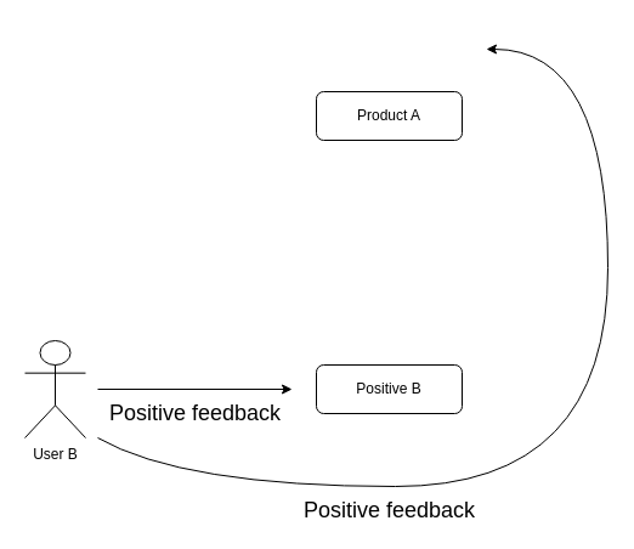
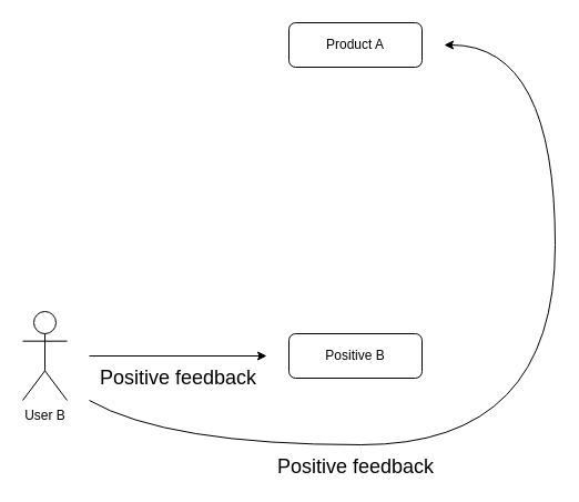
  <mxCell id="0" />
  <mxCell id="1" parent="0" />
- <mxCell id="2" value="Product A" style="rounded=1;whiteSpace=wrap;html=1;fontSize=12;glass=0;strokeWidth=1;shadow=0;" parent="1" vertex="1"><mxGeometry x="260" y="75" width="120" height="40" as="geometry" /></mxCell>
+ <mxCell id="2" value="Product A" style="rounded=1;whiteSpace=wrap;html=1;fontSize=12;glass=0;strokeWidth=1;shadow=0;" parent="1" vertex="1"><mxGeometry x="260" y="20" width="120" height="40" as="geometry" /></mxCell>
  <mxCell id="3" value="Positive B" style="rounded=1;whiteSpace=wrap;html=1;fontSize=12;glass=0;strokeWidth=1;shadow=0;" parent="1" vertex="1"><mxGeometry x="260" y="300" width="120" height="40" as="geometry" /></mxCell>
- <mxCell id="4" value="User B" style="shape=umlActor;verticalLabelPosition=bottom;verticalAlign=top;html=1;outlineConnect=0;" parent="1" vertex="1"><mxGeometry x="20" y="280" width="50" height="80" as="geometry" /></mxCell>
+ <mxCell id="4" value="User B" style="shape=umlActor;verticalLabelPosition=bottom;verticalAlign=top;html=1;outlineConnect=0;" parent="1" vertex="1"><mxGeometry x="20" y="280" width="40" height="80" as="geometry" /></mxCell>
  <mxCell id="5" value="&lt;span style=&quot;font-size: 18px&quot;&gt;Positive feedback&lt;/span&gt;" style="text;html=1;align=center;verticalAlign=middle;resizable=0;points=[];autosize=1;" parent="1" vertex="1"><mxGeometry x="240" y="410" width="160" height="20" as="geometry" /></mxCell>
  <mxCell id="6" value="" style="endArrow=classic;html=1;" parent="1" edge="1"><mxGeometry width="50" height="50" relative="1" as="geometry"><mxPoint x="80" y="320" as="sourcePoint" /><mxPoint x="240" y="320" as="targetPoint" /></mxGeometry></mxCell>
  <mxCell id="7" value="&lt;span style=&quot;font-size: 18px&quot;&gt;Positive feedback&lt;/span&gt;" style="text;html=1;align=center;verticalAlign=middle;resizable=0;points=[];autosize=1;" parent="1" vertex="1"><mxGeometry x="80" y="330" width="160" height="20" as="geometry" /></mxCell>
  <mxCell id="8" value="" style="curved=1;endArrow=classic;html=1;" parent="1" edge="1"><mxGeometry width="50" height="50" relative="1" as="geometry"><mxPoint x="80" y="360" as="sourcePoint" /><mxPoint x="400" y="40" as="targetPoint" /><Array as="points"><mxPoint x="150" y="400" /><mxPoint x="500" y="400" /><mxPoint x="500" y="40" /></Array></mxGeometry></mxCell>
